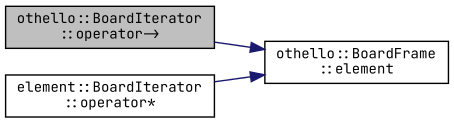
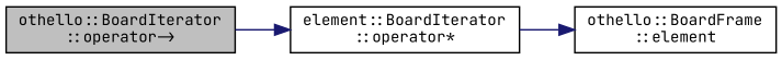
  digraph {
    fontname="JetBrains Mono"
    rankdir=LR
    node [color=black fillcolor=white fontname="JetBrains Mono" fontsize=10 shape=record style=filled]
    edge [color=midnightblue fontname="JetBrains Mono" fontsize=10 labelfontname=Helvetica labelfontsize=10 style=solid]
    n1 [fillcolor=grey75 fontcolor=black height=0.2 label="othello::BoardIterator\l::operator-\>" width=0.4]
    n2 [height=0.2 label="element::BoardIterator\l::operator*" width=0.4]
    n3 [height=0.2 label="othello::BoardFrame\l::element" width=0.4]
-   n1 -> n3
+   n1 -> n2
    n2 -> n3
  }
